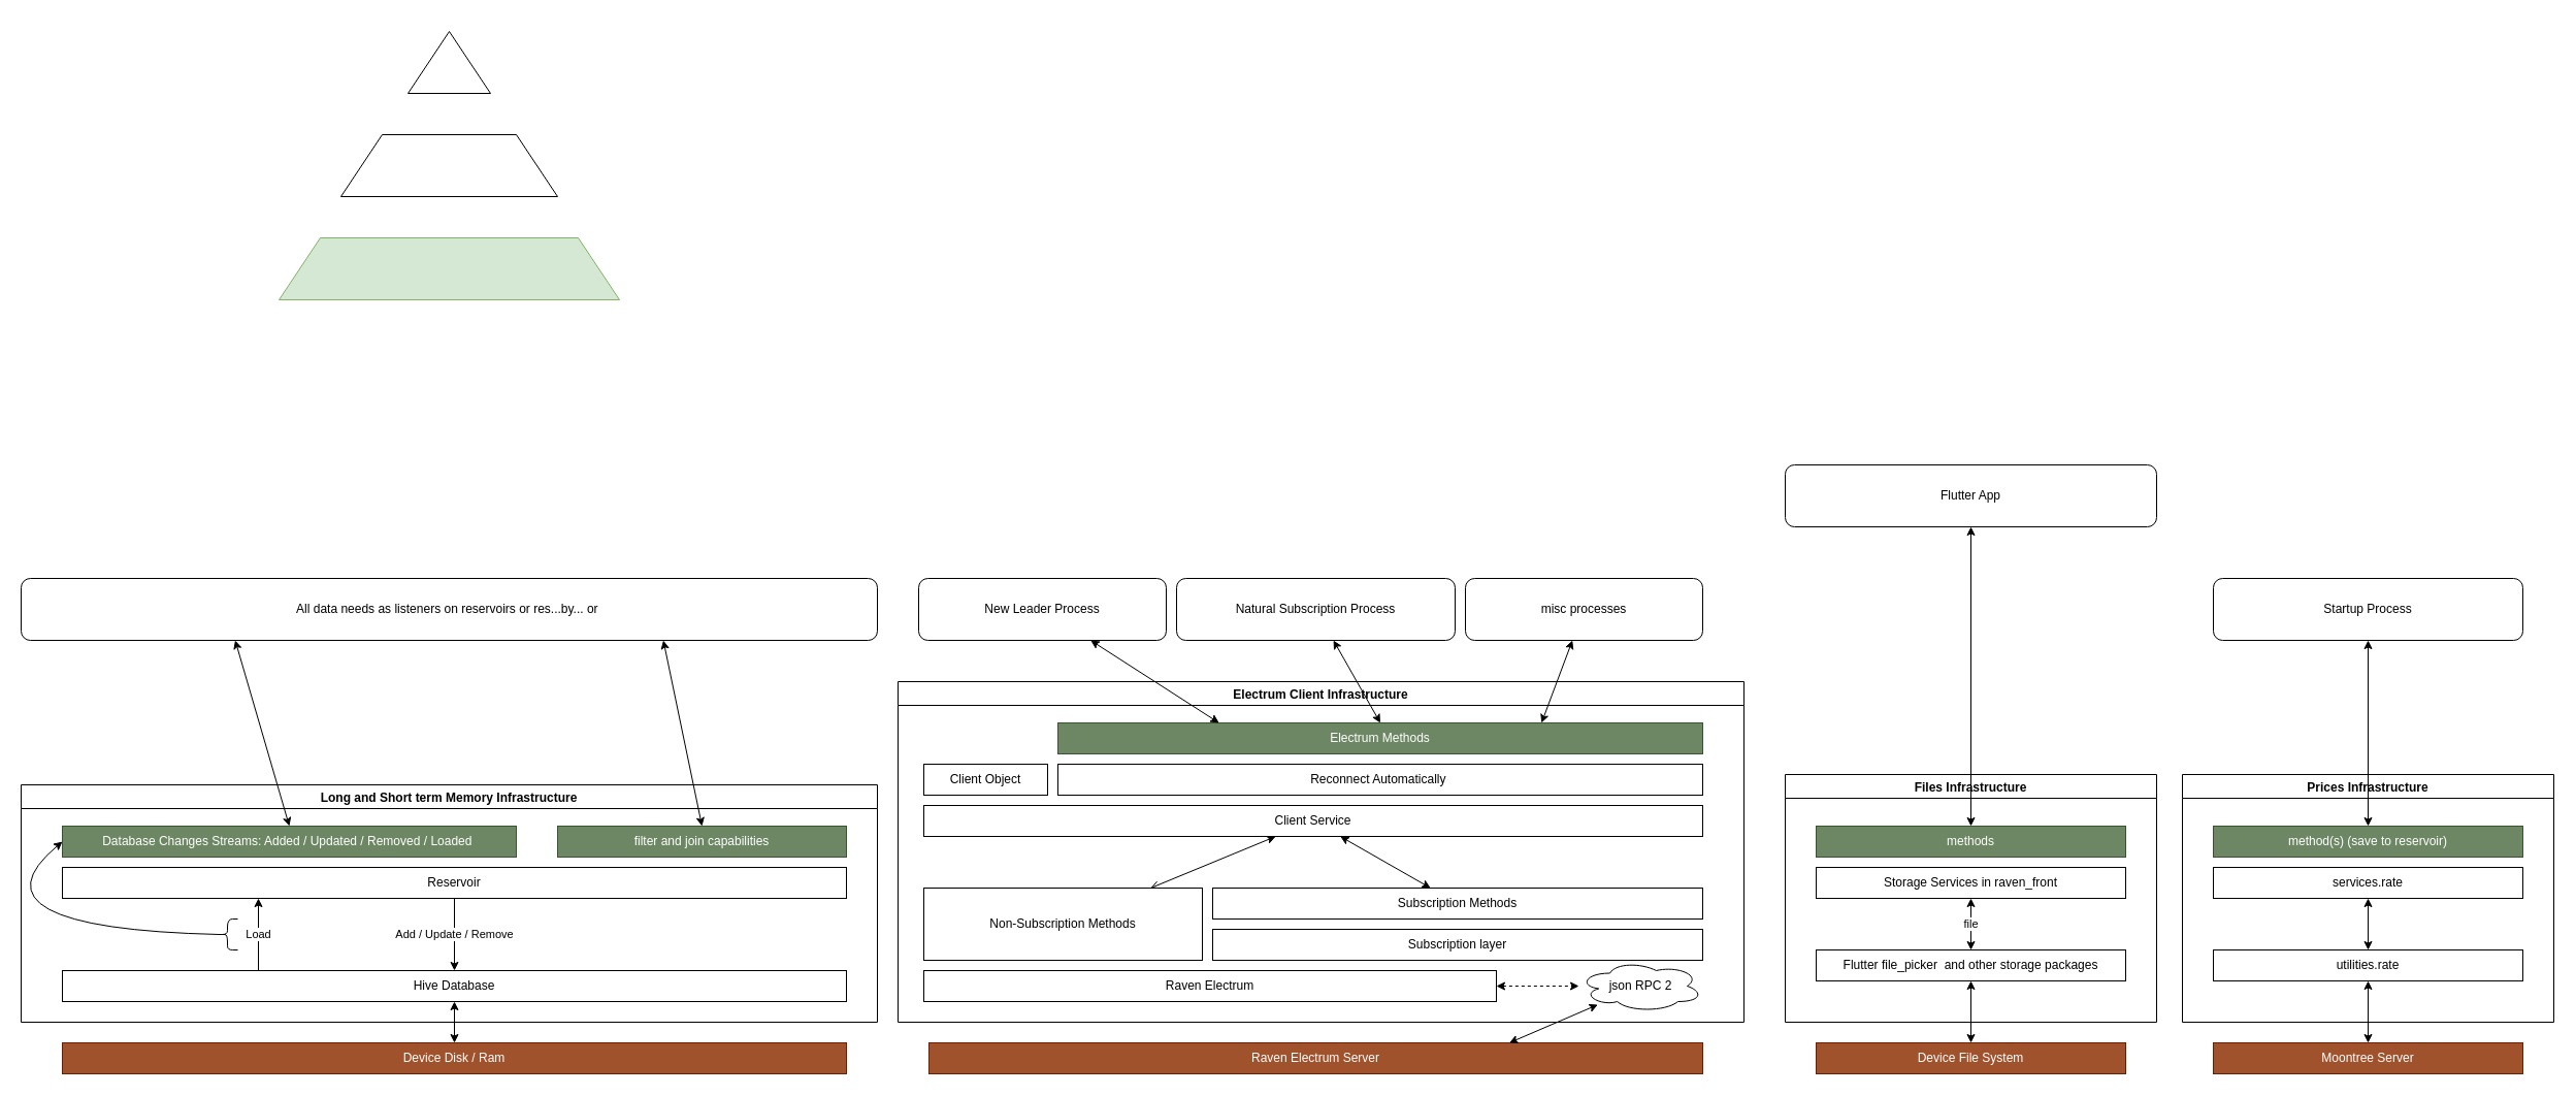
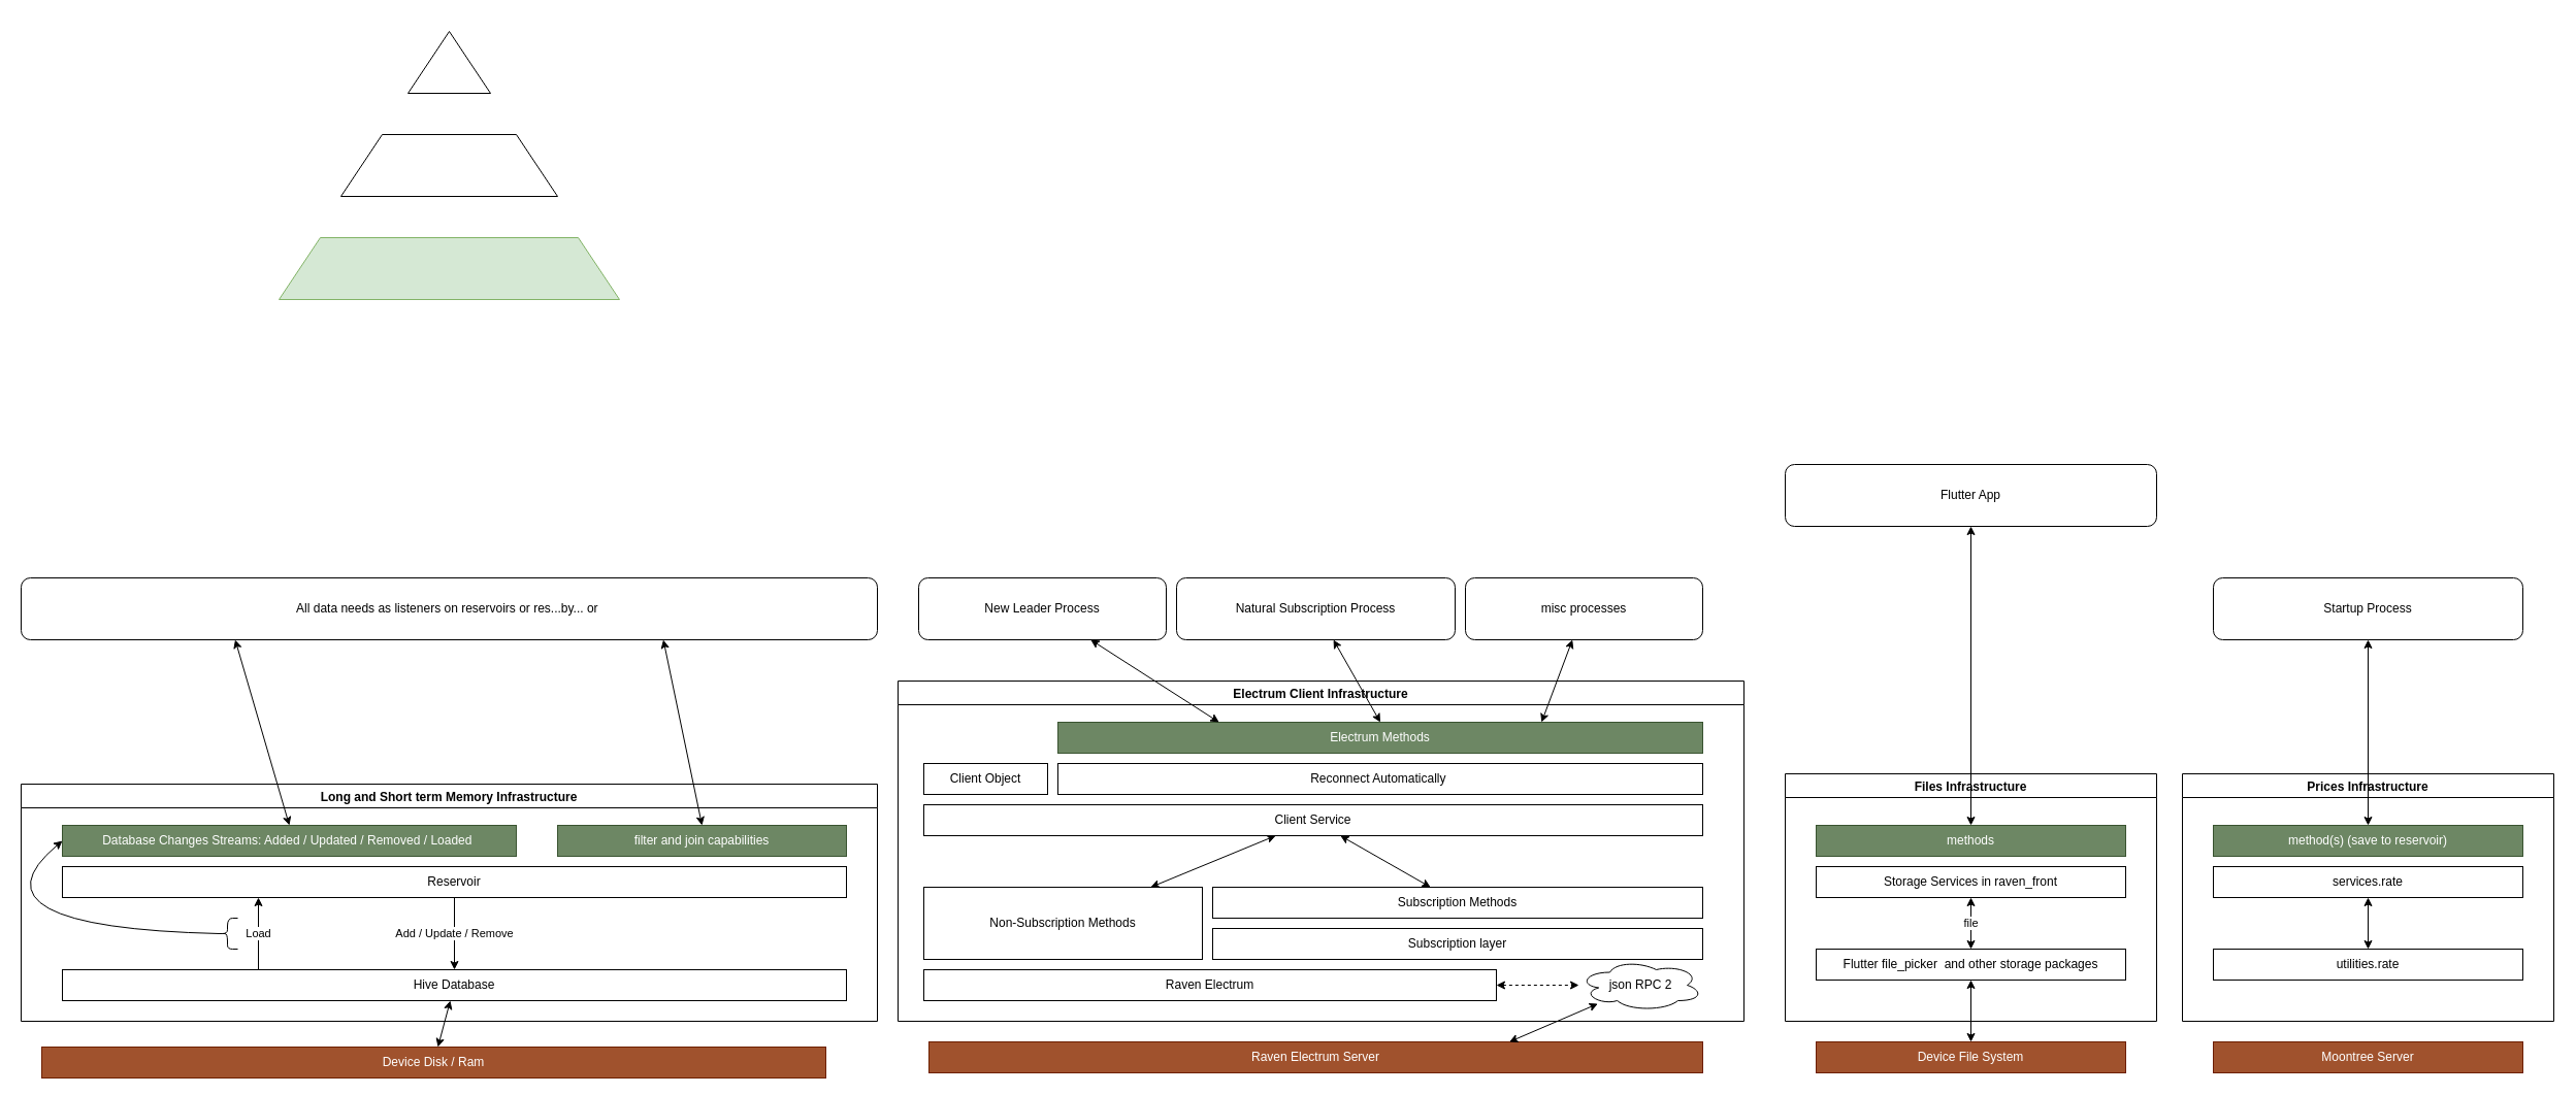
  <mxCell id="0" />
  <mxCell id="1" parent="0" />
  <mxCell id="2" style="edgeStyle=none;html=1;startArrow=classic;startFill=1;" parent="1" source="4" target="26" edge="1"><mxGeometry relative="1" as="geometry" /></mxCell>
  <mxCell id="3" value="Long and Short term Memory Infrastructure" style="swimlane;" parent="1" vertex="1"><mxGeometry x="20" y="760" width="830" height="230" as="geometry" /></mxCell>
  <mxCell id="4" value="Hive Database" style="rounded=0;whiteSpace=wrap;html=1;" parent="3" vertex="1"><mxGeometry x="40" y="180" width="760" height="30" as="geometry" /></mxCell>
  <mxCell id="5" value="Add / Update / Remove" style="edgeStyle=none;html=1;entryX=0.5;entryY=0;entryDx=0;entryDy=0;exitX=0.5;exitY=1;exitDx=0;exitDy=0;" parent="3" source="6" target="4" edge="1"><mxGeometry relative="1" as="geometry" /></mxCell>
  <mxCell id="6" value="Reservoir" style="rounded=0;whiteSpace=wrap;html=1;" parent="3" vertex="1"><mxGeometry x="40" y="80" width="760" height="30" as="geometry" /></mxCell>
  <mxCell id="7" value="Load" style="edgeStyle=none;html=1;exitX=0.25;exitY=0;exitDx=0;exitDy=0;entryX=0.25;entryY=1;entryDx=0;entryDy=0;" parent="3" source="4" target="6" edge="1"><mxGeometry relative="1" as="geometry" /></mxCell>
  <mxCell id="8" value="" style="curved=1;endArrow=classic;html=1;entryX=0;entryY=0.5;entryDx=0;entryDy=0;exitX=0.1;exitY=0.5;exitDx=0;exitDy=0;exitPerimeter=0;" parent="3" source="9" target="10" edge="1"><mxGeometry width="50" height="50" relative="1" as="geometry"><mxPoint x="190" y="140" as="sourcePoint" /><mxPoint x="810" y="50" as="targetPoint" /><Array as="points"><mxPoint x="-60" y="139" /></Array></mxGeometry></mxCell>
  <mxCell id="9" value="" style="shape=curlyBracket;whiteSpace=wrap;html=1;rounded=1;" parent="3" vertex="1"><mxGeometry x="190" y="130" width="20" height="30" as="geometry" /></mxCell>
  <mxCell id="10" value="Database Changes Streams: Added / Updated / Removed / Loaded&amp;nbsp;" style="rounded=0;whiteSpace=wrap;html=1;fillColor=#6d8764;fontColor=#ffffff;strokeColor=#3A5431;" parent="3" vertex="1"><mxGeometry x="40" y="40" width="440" height="30" as="geometry" /></mxCell>
  <mxCell id="11" value="filter and join capabilities" style="rounded=0;whiteSpace=wrap;html=1;fillColor=#6d8764;fontColor=#ffffff;strokeColor=#3A5431;" parent="3" vertex="1"><mxGeometry x="520" y="40" width="280" height="30" as="geometry" /></mxCell>
  <mxCell id="12" value="Electrum Client Infrastructure" style="swimlane;" parent="1" vertex="1"><mxGeometry x="870" y="660" width="820" height="330" as="geometry" /></mxCell>
  <mxCell id="13" style="edgeStyle=none;html=1;startArrow=classic;startFill=1;dashed=1;" parent="12" source="14" target="15" edge="1"><mxGeometry relative="1" as="geometry" /></mxCell>
  <mxCell id="14" value="Raven Electrum" style="rounded=0;whiteSpace=wrap;html=1;" parent="12" vertex="1"><mxGeometry x="25" y="280" width="555" height="30" as="geometry" /></mxCell>
  <mxCell id="15" value="json RPC 2" style="ellipse;shape=cloud;whiteSpace=wrap;html=1;" parent="12" vertex="1"><mxGeometry x="660" y="270" width="120" height="50" as="geometry" /></mxCell>
  <mxCell id="16" value="Subscription layer" style="rounded=0;whiteSpace=wrap;html=1;" parent="12" vertex="1"><mxGeometry x="305" y="240" width="475" height="30" as="geometry" /></mxCell>
  <mxCell id="17" value="Non-Subscription Methods" style="rounded=0;whiteSpace=wrap;html=1;" parent="12" vertex="1"><mxGeometry x="25" y="200" width="270" height="70" as="geometry" /></mxCell>
  <mxCell id="18" value="Subscription Methods" style="rounded=0;whiteSpace=wrap;html=1;" parent="12" vertex="1"><mxGeometry x="305" y="200" width="475" height="30" as="geometry" /></mxCell>
- <mxCell id="19" style="edgeStyle=none;html=1;startArrow=classic;startFill=1;endArrow=open;" parent="12" source="21" target="17" edge="1"><mxGeometry relative="1" as="geometry" /></mxCell>
+ <mxCell id="19" style="edgeStyle=none;html=1;startArrow=classic;startFill=1;" parent="12" source="21" target="17" edge="1"><mxGeometry relative="1" as="geometry" /></mxCell>
  <mxCell id="20" style="edgeStyle=none;html=1;startArrow=classic;startFill=1;" parent="12" source="21" target="18" edge="1"><mxGeometry relative="1" as="geometry" /></mxCell>
  <mxCell id="21" value="Client Service" style="rounded=0;whiteSpace=wrap;html=1;" parent="12" vertex="1"><mxGeometry x="25" y="120" width="755" height="30" as="geometry" /></mxCell>
  <mxCell id="22" value="Client Object" style="rounded=0;whiteSpace=wrap;html=1;" parent="12" vertex="1"><mxGeometry x="25" y="80" width="120" height="30" as="geometry" /></mxCell>
  <mxCell id="23" value="Reconnect Automatically&amp;nbsp;" style="rounded=0;whiteSpace=wrap;html=1;" parent="12" vertex="1"><mxGeometry x="155" y="80" width="625" height="30" as="geometry" /></mxCell>
  <mxCell id="24" value="Electrum Methods" style="rounded=0;whiteSpace=wrap;html=1;fillColor=#6d8764;fontColor=#ffffff;strokeColor=#3A5431;" parent="12" vertex="1"><mxGeometry x="155" y="40" width="625" height="30" as="geometry" /></mxCell>
  <mxCell id="25" value="Raven Electrum Server" style="rounded=0;whiteSpace=wrap;html=1;fillColor=#a0522d;fontColor=#ffffff;strokeColor=#6D1F00;" parent="1" vertex="1"><mxGeometry x="900" y="1010" width="750" height="30" as="geometry" /></mxCell>
- <mxCell id="26" value="Device Disk / Ram" style="rounded=0;whiteSpace=wrap;html=1;fillColor=#a0522d;fontColor=#ffffff;strokeColor=#6D1F00;" parent="1" vertex="1"><mxGeometry x="60" y="1010" width="760" height="30" as="geometry" /></mxCell>
+ <mxCell id="26" value="Device Disk / Ram" style="rounded=0;whiteSpace=wrap;html=1;fillColor=#a0522d;fontColor=#ffffff;strokeColor=#6D1F00;" parent="1" vertex="1"><mxGeometry x="40" y="1015" width="760" height="30" as="geometry" /></mxCell>
  <mxCell id="27" value="" style="endArrow=classic;startArrow=classic;html=1;exitX=0.5;exitY=0;exitDx=0;exitDy=0;entryX=0.25;entryY=1;entryDx=0;entryDy=0;" parent="1" source="10" target="36" edge="1"><mxGeometry width="50" height="50" relative="1" as="geometry"><mxPoint x="500" y="730" as="sourcePoint" /><mxPoint x="280" y="630" as="targetPoint" /></mxGeometry></mxCell>
  <mxCell id="28" value="" style="endArrow=classic;startArrow=classic;html=1;exitX=0.5;exitY=0;exitDx=0;exitDy=0;entryX=0.75;entryY=1;entryDx=0;entryDy=0;" parent="1" source="11" target="36" edge="1"><mxGeometry width="50" height="50" relative="1" as="geometry"><mxPoint x="500" y="730" as="sourcePoint" /><mxPoint x="680" y="630" as="targetPoint" /></mxGeometry></mxCell>
  <mxCell id="29" style="edgeStyle=none;html=1;startArrow=classic;startFill=1;entryX=0.75;entryY=0;entryDx=0;entryDy=0;" parent="1" source="15" target="25" edge="1"><mxGeometry relative="1" as="geometry"><mxPoint x="1336" y="940" as="targetPoint" /></mxGeometry></mxCell>
  <mxCell id="30" style="edgeStyle=none;html=1;startArrow=classic;startFill=1;exitX=0.5;exitY=0;exitDx=0;exitDy=0;" parent="1" source="24" target="32" edge="1"><mxGeometry relative="1" as="geometry"><mxPoint x="1385.526" y="590" as="targetPoint" /></mxGeometry></mxCell>
  <mxCell id="31" style="edgeStyle=none;html=1;startArrow=classic;startFill=1;exitX=0.25;exitY=0;exitDx=0;exitDy=0;" parent="1" source="24" target="33" edge="1"><mxGeometry relative="1" as="geometry"><mxPoint x="1103.158" y="590" as="targetPoint" /></mxGeometry></mxCell>
  <mxCell id="32" value="Natural Subscription Process" style="rounded=1;whiteSpace=wrap;html=1;" parent="1" vertex="1"><mxGeometry x="1140" y="560" width="270" height="60" as="geometry" /></mxCell>
  <mxCell id="33" value="New Leader Process" style="rounded=1;whiteSpace=wrap;html=1;" parent="1" vertex="1"><mxGeometry x="890" y="560" width="240" height="60" as="geometry" /></mxCell>
  <mxCell id="34" value="misc processes" style="rounded=1;whiteSpace=wrap;html=1;" parent="1" vertex="1"><mxGeometry x="1420" y="560" width="230" height="60" as="geometry" /></mxCell>
  <mxCell id="35" style="edgeStyle=none;html=1;startArrow=classic;startFill=1;exitX=0.75;exitY=0;exitDx=0;exitDy=0;" parent="1" source="24" target="34" edge="1"><mxGeometry relative="1" as="geometry" /></mxCell>
  <mxCell id="36" value="All data needs as listeners on reservoirs or res...by... or&amp;nbsp;" style="rounded=1;whiteSpace=wrap;html=1;" parent="1" vertex="1"><mxGeometry x="20" y="560" width="830" height="60" as="geometry" /></mxCell>
  <mxCell id="37" style="edgeStyle=none;html=1;startArrow=classic;startFill=1;" edge="1" parent="1" source="41" target="43"><mxGeometry relative="1" as="geometry" /></mxCell>
  <mxCell id="38" value="Files Infrastructure" style="swimlane;" vertex="1" parent="1"><mxGeometry x="1730" y="750" width="360" height="240" as="geometry" /></mxCell>
  <mxCell id="39" value="methods" style="rounded=0;whiteSpace=wrap;html=1;fillColor=#6d8764;fontColor=#ffffff;strokeColor=#3A5431;" vertex="1" parent="38"><mxGeometry x="30" y="50" width="300" height="30" as="geometry" /></mxCell>
  <mxCell id="40" value="Storage Services in raven_front" style="rounded=0;whiteSpace=wrap;html=1;" vertex="1" parent="38"><mxGeometry x="30" y="90" width="300" height="30" as="geometry" /></mxCell>
  <mxCell id="41" value="Flutter file_picker&amp;nbsp; and other storage packages" style="rounded=0;whiteSpace=wrap;html=1;" vertex="1" parent="38"><mxGeometry x="30" y="170" width="300" height="30" as="geometry" /></mxCell>
  <mxCell id="42" value="file" style="edgeStyle=none;html=1;entryX=0.5;entryY=0;entryDx=0;entryDy=0;exitX=0.5;exitY=1;exitDx=0;exitDy=0;startArrow=classic;startFill=1;" edge="1" parent="38" source="40" target="41"><mxGeometry relative="1" as="geometry" /></mxCell>
  <mxCell id="43" value="Device File System" style="rounded=0;whiteSpace=wrap;html=1;fillColor=#a0522d;fontColor=#ffffff;strokeColor=#6D1F00;" vertex="1" parent="1"><mxGeometry x="1760" y="1010" width="300" height="30" as="geometry" /></mxCell>
  <mxCell id="44" value="" style="endArrow=classic;startArrow=classic;html=1;exitX=0.5;exitY=0;exitDx=0;exitDy=0;" edge="1" parent="1" source="39" target="45"><mxGeometry width="50" height="50" relative="1" as="geometry"><mxPoint x="2190" y="730" as="sourcePoint" /><mxPoint x="1970" y="630" as="targetPoint" /></mxGeometry></mxCell>
  <mxCell id="45" value="Flutter App" style="rounded=1;whiteSpace=wrap;html=1;" vertex="1" parent="1"><mxGeometry x="1730" y="450" width="360" height="60" as="geometry" /></mxCell>
  <mxCell id="46" value="Prices Infrastructure" style="swimlane;" vertex="1" parent="1"><mxGeometry x="2115" y="750" width="360" height="240" as="geometry" /></mxCell>
  <mxCell id="47" value="method(s) (save to reservoir)" style="rounded=0;whiteSpace=wrap;html=1;fillColor=#6d8764;fontColor=#ffffff;strokeColor=#3A5431;" vertex="1" parent="46"><mxGeometry x="30" y="50" width="300" height="30" as="geometry" /></mxCell>
  <mxCell id="48" value="services.rate" style="rounded=0;whiteSpace=wrap;html=1;" vertex="1" parent="46"><mxGeometry x="30" y="90" width="300" height="30" as="geometry" /></mxCell>
  <mxCell id="49" style="edgeStyle=none;html=1;entryX=0.5;entryY=1;entryDx=0;entryDy=0;startArrow=classic;startFill=1;" edge="1" parent="46" source="50" target="48"><mxGeometry relative="1" as="geometry" /></mxCell>
  <mxCell id="50" value="utilities.rate" style="rounded=0;whiteSpace=wrap;html=1;" vertex="1" parent="46"><mxGeometry x="30" y="170" width="300" height="30" as="geometry" /></mxCell>
  <mxCell id="51" value="Moontree Server" style="rounded=0;whiteSpace=wrap;html=1;fillColor=#a0522d;fontColor=#ffffff;strokeColor=#6D1F00;" vertex="1" parent="1"><mxGeometry x="2145" y="1010" width="300" height="30" as="geometry" /></mxCell>
- <mxCell id="52" style="edgeStyle=none;html=1;startArrow=classic;startFill=1;" edge="1" parent="1" source="50" target="51"><mxGeometry relative="1" as="geometry" /></mxCell>
  <mxCell id="53" value="Startup Process" style="rounded=1;whiteSpace=wrap;html=1;" vertex="1" parent="1"><mxGeometry x="2145" y="560" width="300" height="60" as="geometry" /></mxCell>
  <mxCell id="54" style="edgeStyle=none;html=1;entryX=0.5;entryY=1;entryDx=0;entryDy=0;startArrow=classic;startFill=1;" edge="1" parent="1" source="47" target="53"><mxGeometry relative="1" as="geometry" /></mxCell>
  <mxCell id="55" value="" style="triangle;whiteSpace=wrap;html=1;rotation=-90;" vertex="1" parent="1"><mxGeometry x="405" y="20" width="60" height="80" as="geometry" /></mxCell>
  <mxCell id="56" value="" style="shape=trapezoid;perimeter=trapezoidPerimeter;whiteSpace=wrap;html=1;fixedSize=1;size=40;" vertex="1" parent="1"><mxGeometry x="330" y="130" width="210" height="60" as="geometry" /></mxCell>
  <mxCell id="57" value="" style="shape=trapezoid;perimeter=trapezoidPerimeter;whiteSpace=wrap;html=1;fixedSize=1;size=40;fillColor=#d5e8d4;strokeColor=#82b366;" vertex="1" parent="1"><mxGeometry x="270" y="230" width="330" height="60" as="geometry" /></mxCell>
